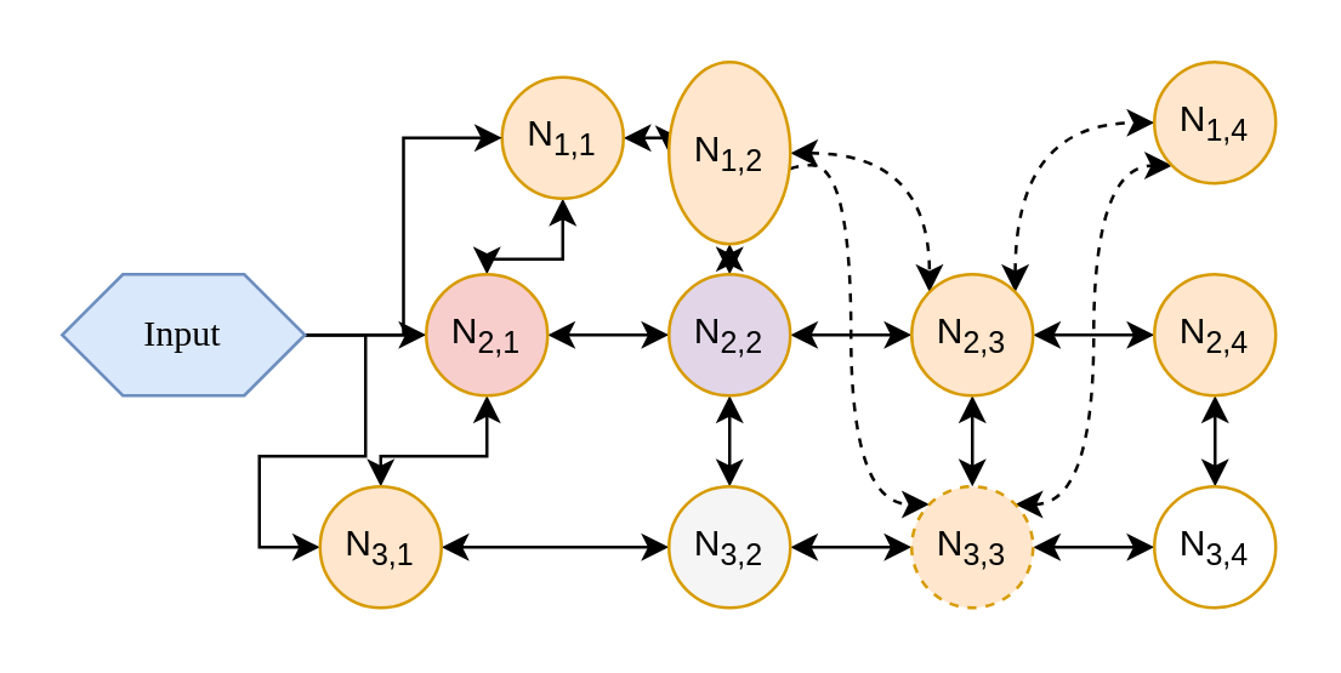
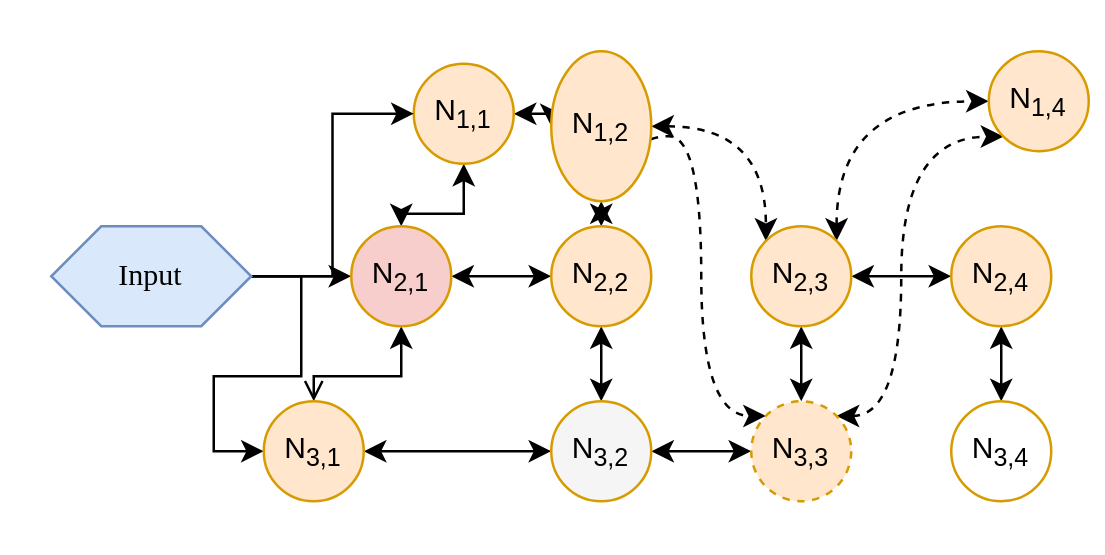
  <mxCell id="0" />
  <mxCell id="1" parent="0" />
  <mxCell id="2" style="edgeStyle=orthogonalEdgeStyle;rounded=0;orthogonalLoop=1;jettySize=auto;html=1;exitX=1;exitY=0.5;exitDx=0;exitDy=0;entryX=0;entryY=0.5;entryDx=0;entryDy=0;startArrow=classic;startFill=1;" parent="1" source="4" target="17" edge="1"><mxGeometry relative="1" as="geometry" /></mxCell>
  <mxCell id="3" style="edgeStyle=orthogonalEdgeStyle;rounded=0;orthogonalLoop=1;jettySize=auto;html=1;exitX=0.5;exitY=1;exitDx=0;exitDy=0;startArrow=classic;startFill=1;" parent="1" source="4" target="11" edge="1"><mxGeometry relative="1" as="geometry" /></mxCell>
  <mxCell id="4" value="N&lt;sub&gt;1,1&lt;/sub&gt;" style="ellipse;whiteSpace=wrap;html=1;aspect=fixed;fillColor=#ffe6cc;strokeColor=#d79b00;" parent="1" vertex="1"><mxGeometry x="165" y="25" width="40" height="40" as="geometry" /></mxCell>
  <mxCell id="5" style="edgeStyle=orthogonalEdgeStyle;rounded=0;orthogonalLoop=1;jettySize=auto;html=1;exitX=1;exitY=0.5;exitDx=0;exitDy=0;entryX=0;entryY=0.5;entryDx=0;entryDy=0;" parent="1" source="8" target="4" edge="1"><mxGeometry relative="1" as="geometry" /></mxCell>
  <mxCell id="6" style="edgeStyle=orthogonalEdgeStyle;rounded=0;orthogonalLoop=1;jettySize=auto;html=1;exitX=1;exitY=0.5;exitDx=0;exitDy=0;entryX=0;entryY=0.5;entryDx=0;entryDy=0;" parent="1" source="8" target="11" edge="1"><mxGeometry relative="1" as="geometry" /></mxCell>
  <mxCell id="7" style="edgeStyle=orthogonalEdgeStyle;rounded=0;orthogonalLoop=1;jettySize=auto;html=1;exitX=1;exitY=0.5;exitDx=0;exitDy=0;entryX=0;entryY=0.5;entryDx=0;entryDy=0;" parent="1" source="8" target="13" edge="1"><mxGeometry relative="1" as="geometry" /></mxCell>
  <mxCell id="8" value="Input" style="shape=hexagon;perimeter=hexagonPerimeter2;whiteSpace=wrap;html=1;fixedSize=1;fillColor=#dae8fc;strokeColor=#6c8ebf;fontFamily=Verdana;" parent="1" vertex="1"><mxGeometry x="20" y="90" width="80" height="40" as="geometry" /></mxCell>
  <mxCell id="9" style="edgeStyle=orthogonalEdgeStyle;rounded=0;orthogonalLoop=1;jettySize=auto;html=1;exitX=1;exitY=0.5;exitDx=0;exitDy=0;entryX=0;entryY=0.5;entryDx=0;entryDy=0;startArrow=classic;startFill=1;" parent="1" source="11" target="20" edge="1"><mxGeometry relative="1" as="geometry" /></mxCell>
- <mxCell id="10" style="edgeStyle=orthogonalEdgeStyle;rounded=0;orthogonalLoop=1;jettySize=auto;html=1;exitX=0.5;exitY=1;exitDx=0;exitDy=0;entryX=0.5;entryY=0;entryDx=0;entryDy=0;startArrow=classic;startFill=1;" parent="1" source="11" target="13" edge="1"><mxGeometry relative="1" as="geometry" /></mxCell>
+ <mxCell id="10" style="edgeStyle=orthogonalEdgeStyle;rounded=0;orthogonalLoop=1;jettySize=auto;html=1;exitX=0.5;exitY=1;exitDx=0;exitDy=0;entryX=0.5;entryY=0;entryDx=0;entryDy=0;startArrow=classic;startFill=1;endArrow=open;" parent="1" source="11" target="13" edge="1"><mxGeometry relative="1" as="geometry" /></mxCell>
  <mxCell id="11" value="N&lt;sub&gt;2,1&lt;/sub&gt;" style="ellipse;whiteSpace=wrap;html=1;aspect=fixed;fillColor=#f8cecc;strokeColor=#d79b00;" parent="1" vertex="1"><mxGeometry x="140" y="90" width="40" height="40" as="geometry" /></mxCell>
  <mxCell id="12" style="edgeStyle=orthogonalEdgeStyle;rounded=0;orthogonalLoop=1;jettySize=auto;html=1;exitX=1;exitY=0.5;exitDx=0;exitDy=0;entryX=0;entryY=0.5;entryDx=0;entryDy=0;startArrow=classic;startFill=1;" parent="1" source="13" target="22" edge="1"><mxGeometry relative="1" as="geometry" /></mxCell>
  <mxCell id="13" value="N&lt;sub&gt;3,1&lt;/sub&gt;" style="ellipse;whiteSpace=wrap;html=1;aspect=fixed;fillColor=#ffe6cc;strokeColor=#d79b00;" parent="1" vertex="1"><mxGeometry x="105" y="160" width="40" height="40" as="geometry" /></mxCell>
  <mxCell id="14" style="edgeStyle=orthogonalEdgeStyle;rounded=0;orthogonalLoop=1;jettySize=auto;html=1;exitX=0.5;exitY=1;exitDx=0;exitDy=0;entryX=0.5;entryY=0;entryDx=0;entryDy=0;startArrow=classic;startFill=1;" parent="1" source="17" target="20" edge="1"><mxGeometry relative="1" as="geometry" /></mxCell>
  <mxCell id="15" style="edgeStyle=orthogonalEdgeStyle;curved=1;rounded=0;orthogonalLoop=1;jettySize=auto;html=1;exitX=1;exitY=0.5;exitDx=0;exitDy=0;entryX=0;entryY=0;entryDx=0;entryDy=0;dashed=1;startArrow=classic;startFill=1;" edge="1" parent="1" source="17" target="26"><mxGeometry relative="1" as="geometry" /></mxCell>
  <mxCell id="16" style="edgeStyle=orthogonalEdgeStyle;curved=1;rounded=0;orthogonalLoop=1;jettySize=auto;html=1;exitX=1;exitY=1;exitDx=0;exitDy=0;entryX=0;entryY=0;entryDx=0;entryDy=0;dashed=1;startArrow=classic;startFill=1;" edge="1" parent="1" source="17" target="29"><mxGeometry relative="1" as="geometry"><Array as="points"><mxPoint x="280" y="54" /><mxPoint x="280" y="166" /></Array></mxGeometry></mxCell>
  <mxCell id="17" value="N&lt;sub&gt;1,2&lt;/sub&gt;" style="ellipse;whiteSpace=wrap;html=1;aspect=fixed;fillColor=#ffe6cc;strokeColor=#d79b00;" parent="1" vertex="1"><mxGeometry x="220" y="20" width="40" height="60" as="geometry" /></mxCell>
- <mxCell id="18" style="edgeStyle=orthogonalEdgeStyle;rounded=0;orthogonalLoop=1;jettySize=auto;html=1;exitX=1;exitY=0.5;exitDx=0;exitDy=0;entryX=0;entryY=0.5;entryDx=0;entryDy=0;startArrow=classic;startFill=1;" parent="1" source="20" target="26" edge="1"><mxGeometry relative="1" as="geometry" /></mxCell>
  <mxCell id="19" style="edgeStyle=orthogonalEdgeStyle;rounded=0;orthogonalLoop=1;jettySize=auto;html=1;exitX=0.5;exitY=1;exitDx=0;exitDy=0;entryX=0.5;entryY=0;entryDx=0;entryDy=0;startArrow=classic;startFill=1;" parent="1" source="20" target="22" edge="1"><mxGeometry relative="1" as="geometry" /></mxCell>
- <mxCell id="20" value="N&lt;sub&gt;2,2&lt;/sub&gt;" style="ellipse;whiteSpace=wrap;html=1;aspect=fixed;fillColor=#e1d5e7;strokeColor=#d79b00;" parent="1" vertex="1"><mxGeometry x="220" y="90" width="40" height="40" as="geometry" /></mxCell>
+ <mxCell id="20" value="N&lt;sub&gt;2,2&lt;/sub&gt;" style="ellipse;whiteSpace=wrap;html=1;aspect=fixed;fillColor=#ffe6cc;strokeColor=#d79b00;" parent="1" vertex="1"><mxGeometry x="220" y="90" width="40" height="40" as="geometry" /></mxCell>
  <mxCell id="21" style="edgeStyle=orthogonalEdgeStyle;rounded=0;orthogonalLoop=1;jettySize=auto;html=1;exitX=1;exitY=0.5;exitDx=0;exitDy=0;entryX=0;entryY=0.5;entryDx=0;entryDy=0;startArrow=classic;startFill=1;" parent="1" source="22" target="29" edge="1"><mxGeometry relative="1" as="geometry" /></mxCell>
  <mxCell id="22" value="N&lt;sub&gt;3,2&lt;/sub&gt;" style="ellipse;whiteSpace=wrap;html=1;aspect=fixed;fillColor=#f5f5f5;strokeColor=#d79b00;" parent="1" vertex="1"><mxGeometry x="220" y="160" width="40" height="40" as="geometry" /></mxCell>
  <mxCell id="23" style="edgeStyle=orthogonalEdgeStyle;rounded=0;orthogonalLoop=1;jettySize=auto;html=1;exitX=1;exitY=0.5;exitDx=0;exitDy=0;entryX=0;entryY=0.5;entryDx=0;entryDy=0;startArrow=classic;startFill=1;" parent="1" source="26" target="32" edge="1"><mxGeometry relative="1" as="geometry" /></mxCell>
  <mxCell id="24" style="edgeStyle=orthogonalEdgeStyle;rounded=0;orthogonalLoop=1;jettySize=auto;html=1;exitX=0.5;exitY=1;exitDx=0;exitDy=0;entryX=0.5;entryY=0;entryDx=0;entryDy=0;startArrow=classic;startFill=1;" parent="1" source="26" target="29" edge="1"><mxGeometry relative="1" as="geometry" /></mxCell>
  <mxCell id="25" style="edgeStyle=orthogonalEdgeStyle;curved=1;rounded=0;orthogonalLoop=1;jettySize=auto;html=1;exitX=1;exitY=0;exitDx=0;exitDy=0;entryX=0;entryY=0.5;entryDx=0;entryDy=0;dashed=1;startArrow=classic;startFill=1;" edge="1" parent="1" source="26" target="30"><mxGeometry relative="1" as="geometry"><Array as="points"><mxPoint x="334" y="40" /></Array></mxGeometry></mxCell>
  <mxCell id="26" value="N&lt;sub&gt;2,3&lt;/sub&gt;" style="ellipse;whiteSpace=wrap;html=1;aspect=fixed;fillColor=#ffe6cc;strokeColor=#d79b00;" parent="1" vertex="1"><mxGeometry x="300" y="90" width="40" height="40" as="geometry" /></mxCell>
- <mxCell id="27" style="edgeStyle=orthogonalEdgeStyle;rounded=0;orthogonalLoop=1;jettySize=auto;html=1;exitX=1;exitY=0.5;exitDx=0;exitDy=0;startArrow=classic;startFill=1;" parent="1" source="29" target="33" edge="1"><mxGeometry relative="1" as="geometry" /></mxCell>
  <mxCell id="28" style="edgeStyle=orthogonalEdgeStyle;curved=1;rounded=0;orthogonalLoop=1;jettySize=auto;html=1;exitX=1;exitY=0;exitDx=0;exitDy=0;entryX=0;entryY=1;entryDx=0;entryDy=0;dashed=1;startArrow=classic;startFill=1;" edge="1" parent="1" source="29" target="30"><mxGeometry relative="1" as="geometry"><Array as="points"><mxPoint x="360" y="166" /><mxPoint x="360" y="54" /></Array></mxGeometry></mxCell>
  <mxCell id="29" value="N&lt;sub&gt;3,3&lt;/sub&gt;" style="ellipse;whiteSpace=wrap;html=1;aspect=fixed;fillColor=#ffe6cc;strokeColor=#d79b00;dashed=1;" parent="1" vertex="1"><mxGeometry x="300" y="160" width="40" height="40" as="geometry" /></mxCell>
- <mxCell id="30" value="N&lt;sub&gt;1,4&lt;/sub&gt;" style="ellipse;whiteSpace=wrap;html=1;aspect=fixed;fillColor=#ffe6cc;strokeColor=#d79b00;" parent="1" vertex="1"><mxGeometry x="380" y="20" width="40" height="40" as="geometry" /></mxCell>
+ <mxCell id="30" value="N&lt;sub&gt;1,4&lt;/sub&gt;" style="ellipse;whiteSpace=wrap;html=1;aspect=fixed;fillColor=#ffe6cc;strokeColor=#d79b00;" parent="1" vertex="1"><mxGeometry x="395" y="20" width="40" height="40" as="geometry" /></mxCell>
  <mxCell id="31" style="edgeStyle=orthogonalEdgeStyle;rounded=0;orthogonalLoop=1;jettySize=auto;html=1;exitX=0.5;exitY=1;exitDx=0;exitDy=0;entryX=0.5;entryY=0;entryDx=0;entryDy=0;startArrow=classic;startFill=1;" parent="1" source="32" target="33" edge="1"><mxGeometry relative="1" as="geometry" /></mxCell>
  <mxCell id="32" value="N&lt;sub&gt;2,4&lt;/sub&gt;" style="ellipse;whiteSpace=wrap;html=1;aspect=fixed;fillColor=#ffe6cc;strokeColor=#d79b00;" parent="1" vertex="1"><mxGeometry x="380" y="90" width="40" height="40" as="geometry" /></mxCell>
  <mxCell id="33" value="N&lt;sub&gt;3,4&lt;/sub&gt;" style="ellipse;whiteSpace=wrap;html=1;aspect=fixed;fillColor=#ffffff;strokeColor=#d79b00;" parent="1" vertex="1"><mxGeometry x="380" y="160" width="40" height="40" as="geometry" /></mxCell>
